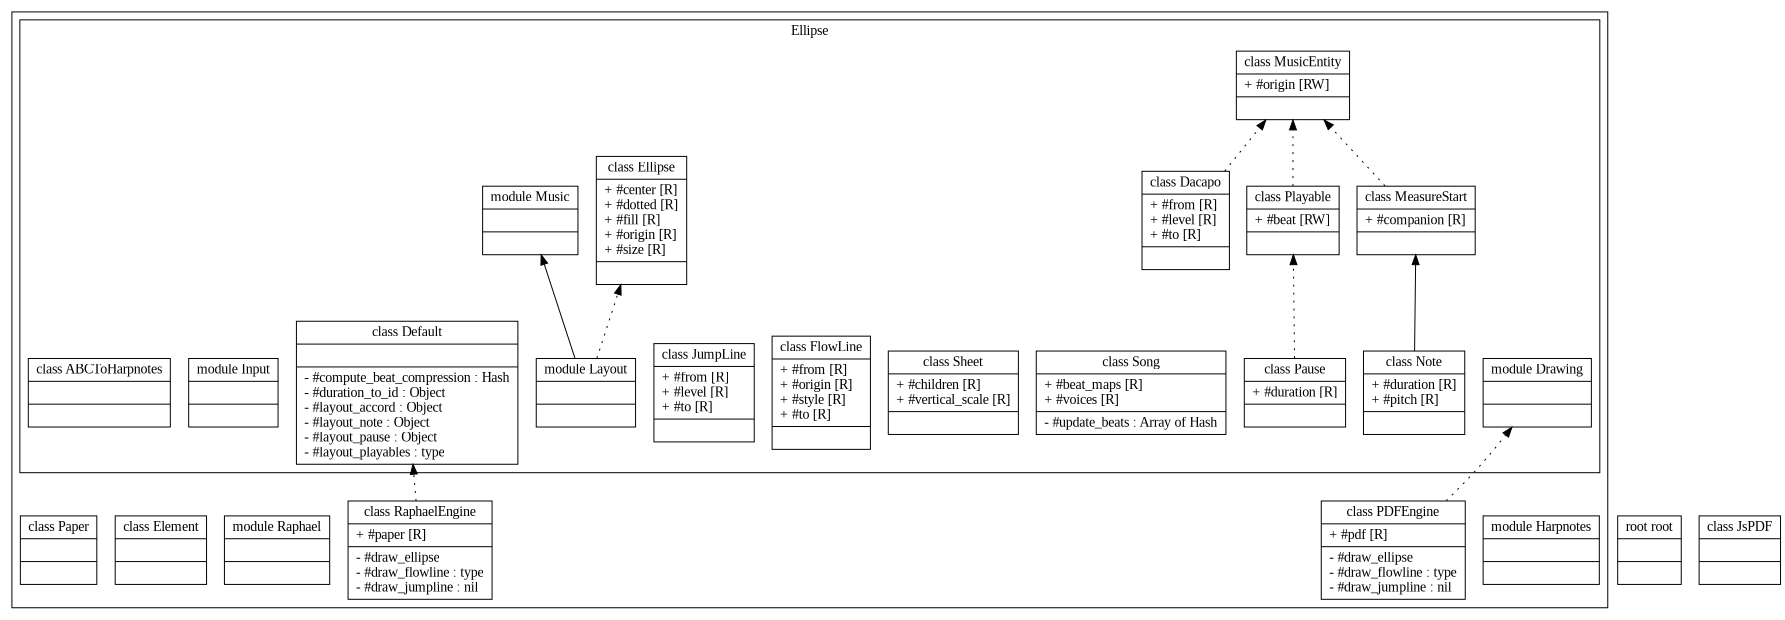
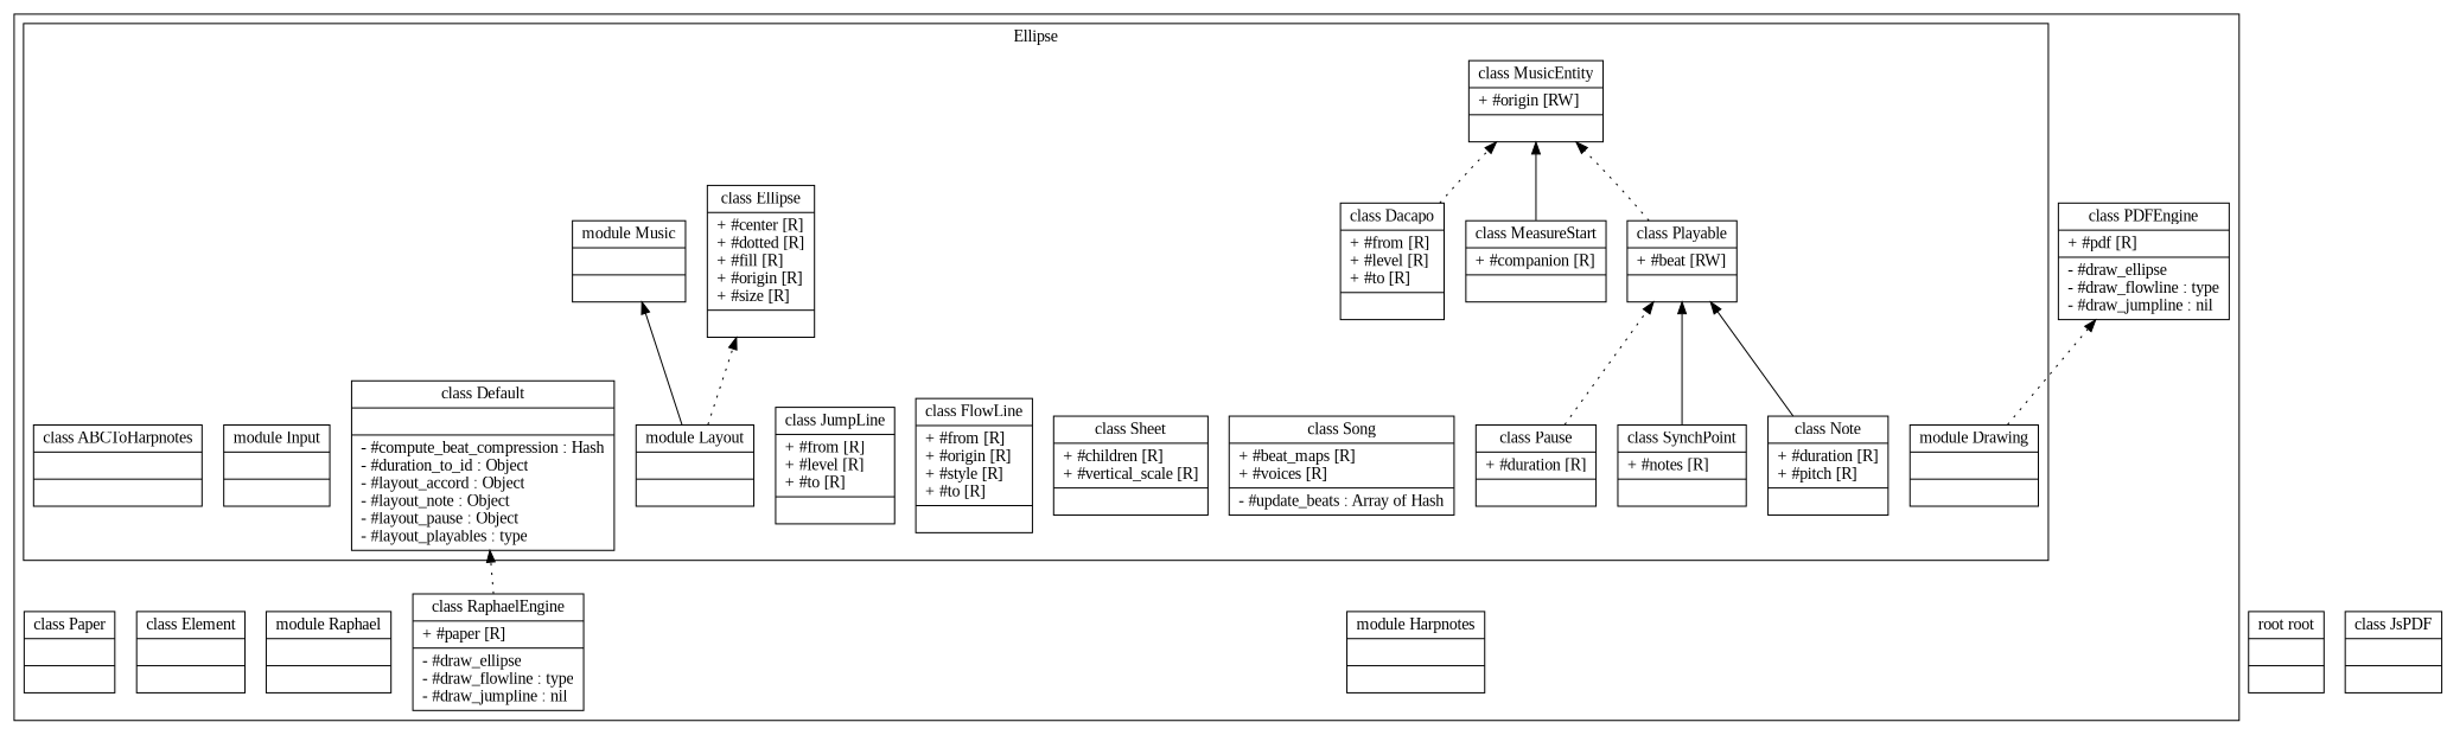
  digraph {
    fontname="Liberation Serif"
    outputMode=nodesfirst
    packMode="graph"
    rank=sink
    rankdir=BT
    splines=true
    node [fontname="Liberation Serif" rank=sink rankType=sink shape=record]
    edge [fontname="Liberation Serif" style=dotted]
    n1 [label="{module Drawing||}"]
    n2 [label="{module Music||}"]
    n3 [label="{class MusicEntity|+ \#origin [RW]\l|}"]
    n4 [label="{class Playable|+ \#beat [RW]\l|}"]
    n5 [label="{class Note|+ \#duration [R]\l+ \#pitch [R]\l|}"]
+   n6 [label="{class SynchPoint|+ \#notes [R]\l|}"]
    n7 [label="{class Pause|+ \#duration [R]\l|}"]
    n8 [label="{class MeasureStart|+ \#companion [R]\l|}"]
    n9 [label="{class Dacapo|+ \#from [R]\l+ \#level [R]\l+ \#to [R]\l|}"]
    n10 [label="{class Song|+ \#beat_maps [R]\l+ \#voices [R]\l|- \#update_beats\ \:\ Array\ of\ Hash\l}"]
    n11 [label="{class Sheet|+ \#children [R]\l+ \#vertical_scale [R]\l|}"]
    n12 [label="{class FlowLine|+ \#from [R]\l+ \#origin [R]\l+ \#style [R]\l+ \#to [R]\l|}"]
    n13 [label="{class JumpLine|+ \#from [R]\l+ \#level [R]\l+ \#to [R]\l|}"]
    n14 [label="{class Ellipse|+ \#center [R]\l+ \#dotted [R]\l+ \#fill [R]\l+ \#origin [R]\l+ \#size [R]\l|}"]
    n15 [label="{module Layout||}"]
    n16 [label="{class Default||- \#compute_beat_compression\ \:\ Hash\l- \#duration_to_id\ \:\ Object\l- \#layout_accord\ \:\ Object\l- \#layout_note\ \:\ Object\l- \#layout_pause\ \:\ Object\l- \#layout_playables\ \:\ type\l}"]
    n17 [label="{module Input||}"]
    n18 [label="{class ABCToHarpnotes||}"]
    n19 [label="{module Harpnotes||}"]
    n20 [label="{class PDFEngine|+ \#pdf [R]\l|- \#draw_ellipse\l- \#draw_flowline\ \:\ type\l- \#draw_jumpline\ \:\ nil\l}"]
    n21 [label="{class RaphaelEngine|+ \#paper [R]\l|- \#draw_ellipse\l- \#draw_flowline\ \:\ type\l- \#draw_jumpline\ \:\ nil\l}"]
    n22 [label="{module Raphael||}"]
    n23 [label="{class Element||}"]
    n24 [label="{class Paper||}"]
    n25 [label="{root root||}"]
    n26 [label="{class JsPDF||}"]
    subgraph cluster_1 {
      label=JsPDF
      labelloc=b
    }
    subgraph cluster_2 {
      labelloc=b
      n19
      n20
      n21
      n22
      n23
      n24
      subgraph cluster_3 {
        label=PDFEngine
        labelloc=b
      }
      subgraph cluster_4 {
        label=RaphaelEngine
        labelloc=b
      }
      subgraph cluster_5 {
        label=Ellipse
        labelloc=b
        n1
        n2
        n3
        n4
        n5
+       n6
        n7
        n8
        n9
        n10
        n11
        n12
        n13
        n14
        n15
        n16
        n17
        n18
        subgraph cluster_6 {
          label=MusicEntity
          labelloc=b
        }
        subgraph cluster_7 {
          label=Playable
          labelloc=b
        }
        subgraph cluster_8 {
          label=Note
          labelloc=b
        }
        subgraph cluster_9 {
          label=SynchPoint
          labelloc=b
        }
        subgraph cluster_10 {
          label=Pause
          labelloc=b
        }
        subgraph cluster_11 {
          label=MeasureStart
          labelloc=b
        }
        subgraph cluster_12 {
          label=Dacapo
          labelloc=b
        }
        subgraph cluster_13 {
          label=Song
          labelloc=b
        }
        subgraph cluster_14 {
          label=Music
          labelloc=b
        }
        subgraph cluster_15 {
          label=Sheet
          labelloc=b
        }
        subgraph cluster_16 {
          label=FlowLine
          labelloc=b
        }
        subgraph cluster_17 {
          label=Ellipse
          labelloc=b
        }
        subgraph cluster_18 {
          label=JumpLine
          labelloc=b
        }
        subgraph cluster_19 {
          label=Text
          labelloc=b
        }
        subgraph cluster_20 {
          label=Drawing
          labelloc=b
        }
        subgraph cluster_21 {
          label=Default
          labelloc=b
        }
        subgraph cluster_22 {
          label=Layout
          labelloc=b
        }
        subgraph cluster_23 {
          label=ABCToHarpnotes
          labelloc=b
        }
        subgraph cluster_24 {
          label=Input
          labelloc=b
        }
      }
      subgraph cluster_25 {
        label=Element
        labelloc=b
      }
      subgraph cluster_26 {
        label=Paper
        labelloc=b
      }
      subgraph cluster_27 {
        label=Raphael
        labelloc=b
      }
    }
    n4 -> n3
-   n5 -> n8 [style=""]
+   n5 -> n4 [style=""]
+   n6 -> n4 [style=""]
    n7 -> n4
-   n8 -> n3
+   n8 -> n3 [style=""]
    n9 -> n3
    n15 -> n2 [arrowType=none style=solid]
    n15 -> n14 [arrowType=none]
-   n20 -> n1 [arrowType=none]
+   n1 -> n20 [arrowType=none]
    n21 -> n16 [arrowType=none]
  }
